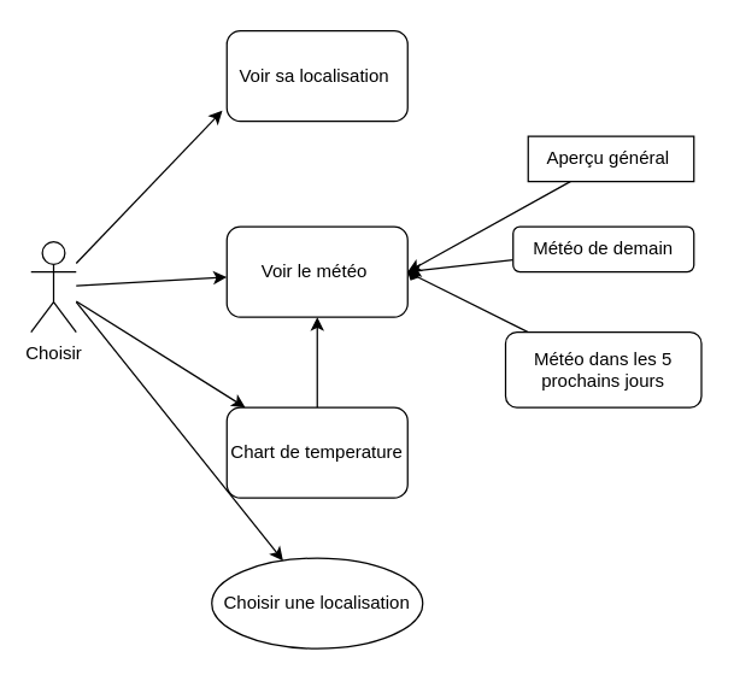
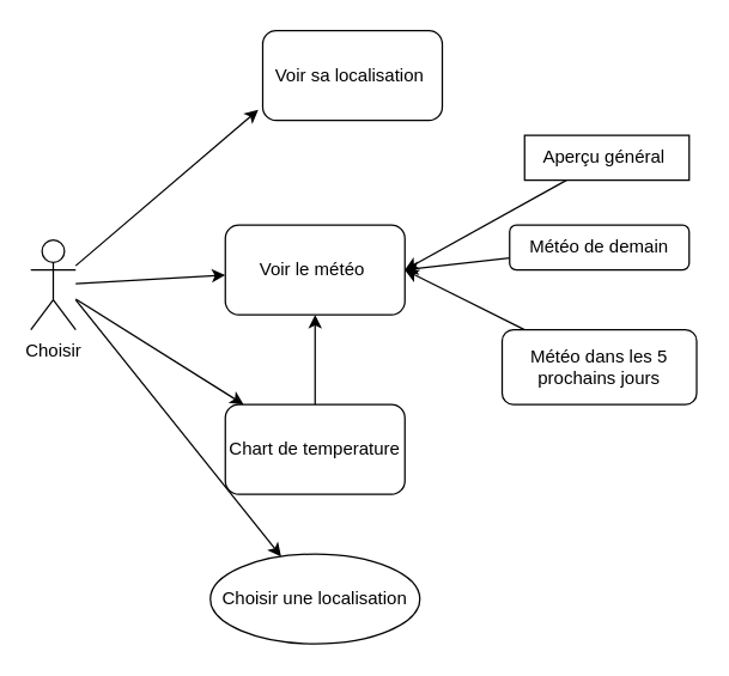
  <mxCell id="0" />
  <mxCell id="1" parent="0" />
  <mxCell id="2" style="edgeStyle=none;html=1;" edge="1" parent="1" target="9"><mxGeometry relative="1" as="geometry"><mxPoint x="50" y="200" as="sourcePoint" /></mxGeometry></mxCell>
  <mxCell id="3" style="edgeStyle=none;html=1;" edge="1" parent="1" source="6" target="17"><mxGeometry relative="1" as="geometry" /></mxCell>
  <mxCell id="4" style="edgeStyle=none;html=1;" edge="1" parent="1" source="6" target="8"><mxGeometry relative="1" as="geometry" /></mxCell>
  <mxCell id="5" style="edgeStyle=none;html=1;entryX=-0.025;entryY=0.883;entryDx=0;entryDy=0;entryPerimeter=0;" edge="1" parent="1" source="6" target="7"><mxGeometry relative="1" as="geometry" /></mxCell>
  <mxCell id="6" value="Choisir" style="shape=umlActor;verticalLabelPosition=bottom;verticalAlign=top;html=1;outlineConnect=0;" vertex="1" parent="1"><mxGeometry x="20" y="160" width="30" height="60" as="geometry" /></mxCell>
- <mxCell id="7" value="Voir sa localisation&amp;nbsp;" style="rounded=1;whiteSpace=wrap;html=1;" vertex="1" parent="1"><mxGeometry x="150" y="20" width="120" height="60" as="geometry" /></mxCell>
+ <mxCell id="7" value="Voir sa localisation&amp;nbsp;" style="rounded=1;whiteSpace=wrap;html=1;" vertex="1" parent="1"><mxGeometry x="175" y="20" width="120" height="60" as="geometry" /></mxCell>
  <mxCell id="8" value="Voir le météo&amp;nbsp;" style="rounded=1;whiteSpace=wrap;html=1;" vertex="1" parent="1"><mxGeometry x="150" y="150" width="120" height="60" as="geometry" /></mxCell>
  <mxCell id="9" value="Choisir une localisation" style="ellipse;whiteSpace=wrap;html=1;" vertex="1" parent="1"><mxGeometry x="140" y="370" width="140" height="60" as="geometry" /></mxCell>
  <mxCell id="10" style="edgeStyle=none;html=1;entryX=1;entryY=0.5;entryDx=0;entryDy=0;" edge="1" parent="1" source="11" target="8"><mxGeometry relative="1" as="geometry" /></mxCell>
  <mxCell id="11" value="Aperçu général&amp;nbsp;" style="whiteSpace=wrap;html=1;rounded=0;" vertex="1" parent="1"><mxGeometry x="350" y="90" width="110" height="30" as="geometry" /></mxCell>
  <mxCell id="12" style="edgeStyle=none;html=1;" edge="1" parent="1" source="13"><mxGeometry relative="1" as="geometry"><mxPoint x="270" y="180" as="targetPoint" /></mxGeometry></mxCell>
  <mxCell id="13" value="Météo de demain" style="rounded=1;whiteSpace=wrap;html=1;" vertex="1" parent="1"><mxGeometry x="340" y="150" width="120" height="30" as="geometry" /></mxCell>
- <mxCell id="14" style="edgeStyle=none;html=1;entryX=1;entryY=0.5;entryDx=0;entryDy=0;endArrow=diamond;" edge="1" parent="1" source="15" target="8"><mxGeometry relative="1" as="geometry"><mxPoint x="270" y="190" as="targetPoint" /></mxGeometry></mxCell>
+ <mxCell id="14" style="edgeStyle=none;html=1;entryX=1;entryY=0.5;entryDx=0;entryDy=0;" edge="1" parent="1" source="15" target="8"><mxGeometry relative="1" as="geometry"><mxPoint x="270" y="190" as="targetPoint" /></mxGeometry></mxCell>
  <mxCell id="15" value="Météo dans les 5 prochains jours" style="rounded=1;whiteSpace=wrap;html=1;" vertex="1" parent="1"><mxGeometry x="335" y="220" width="130" height="50" as="geometry" /></mxCell>
  <mxCell id="16" style="edgeStyle=none;html=1;" edge="1" parent="1" source="17" target="8"><mxGeometry relative="1" as="geometry" /></mxCell>
  <mxCell id="17" value="Chart de temperature" style="rounded=1;whiteSpace=wrap;html=1;" vertex="1" parent="1"><mxGeometry x="150" y="270" width="120" height="60" as="geometry" /></mxCell>
